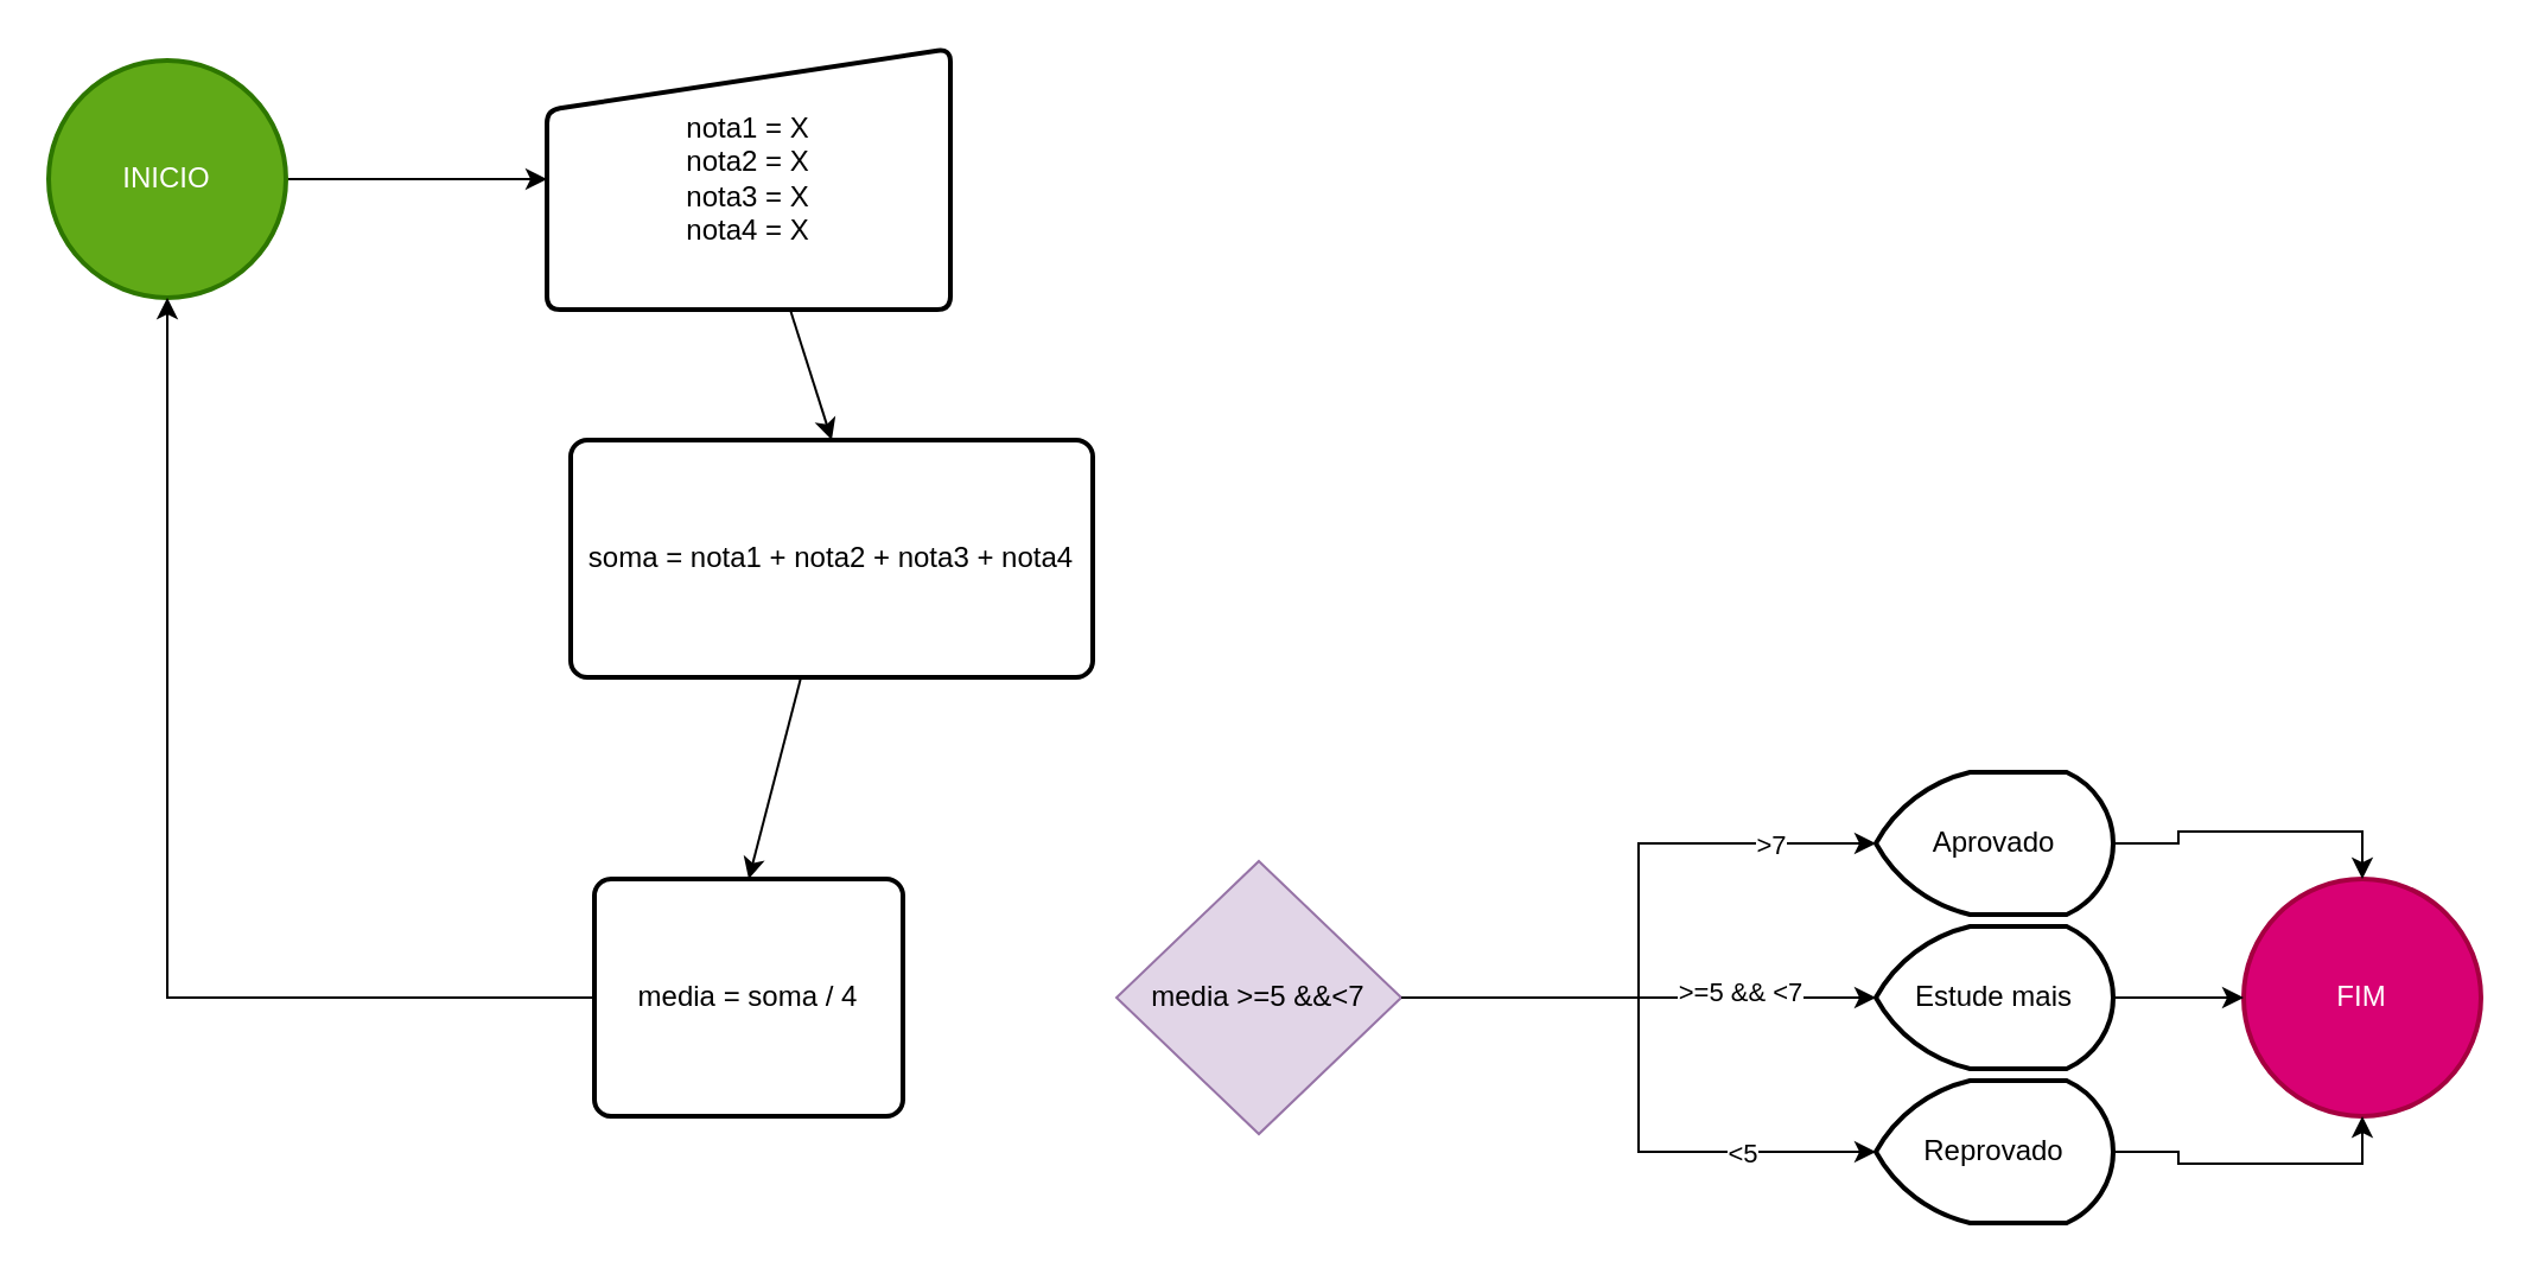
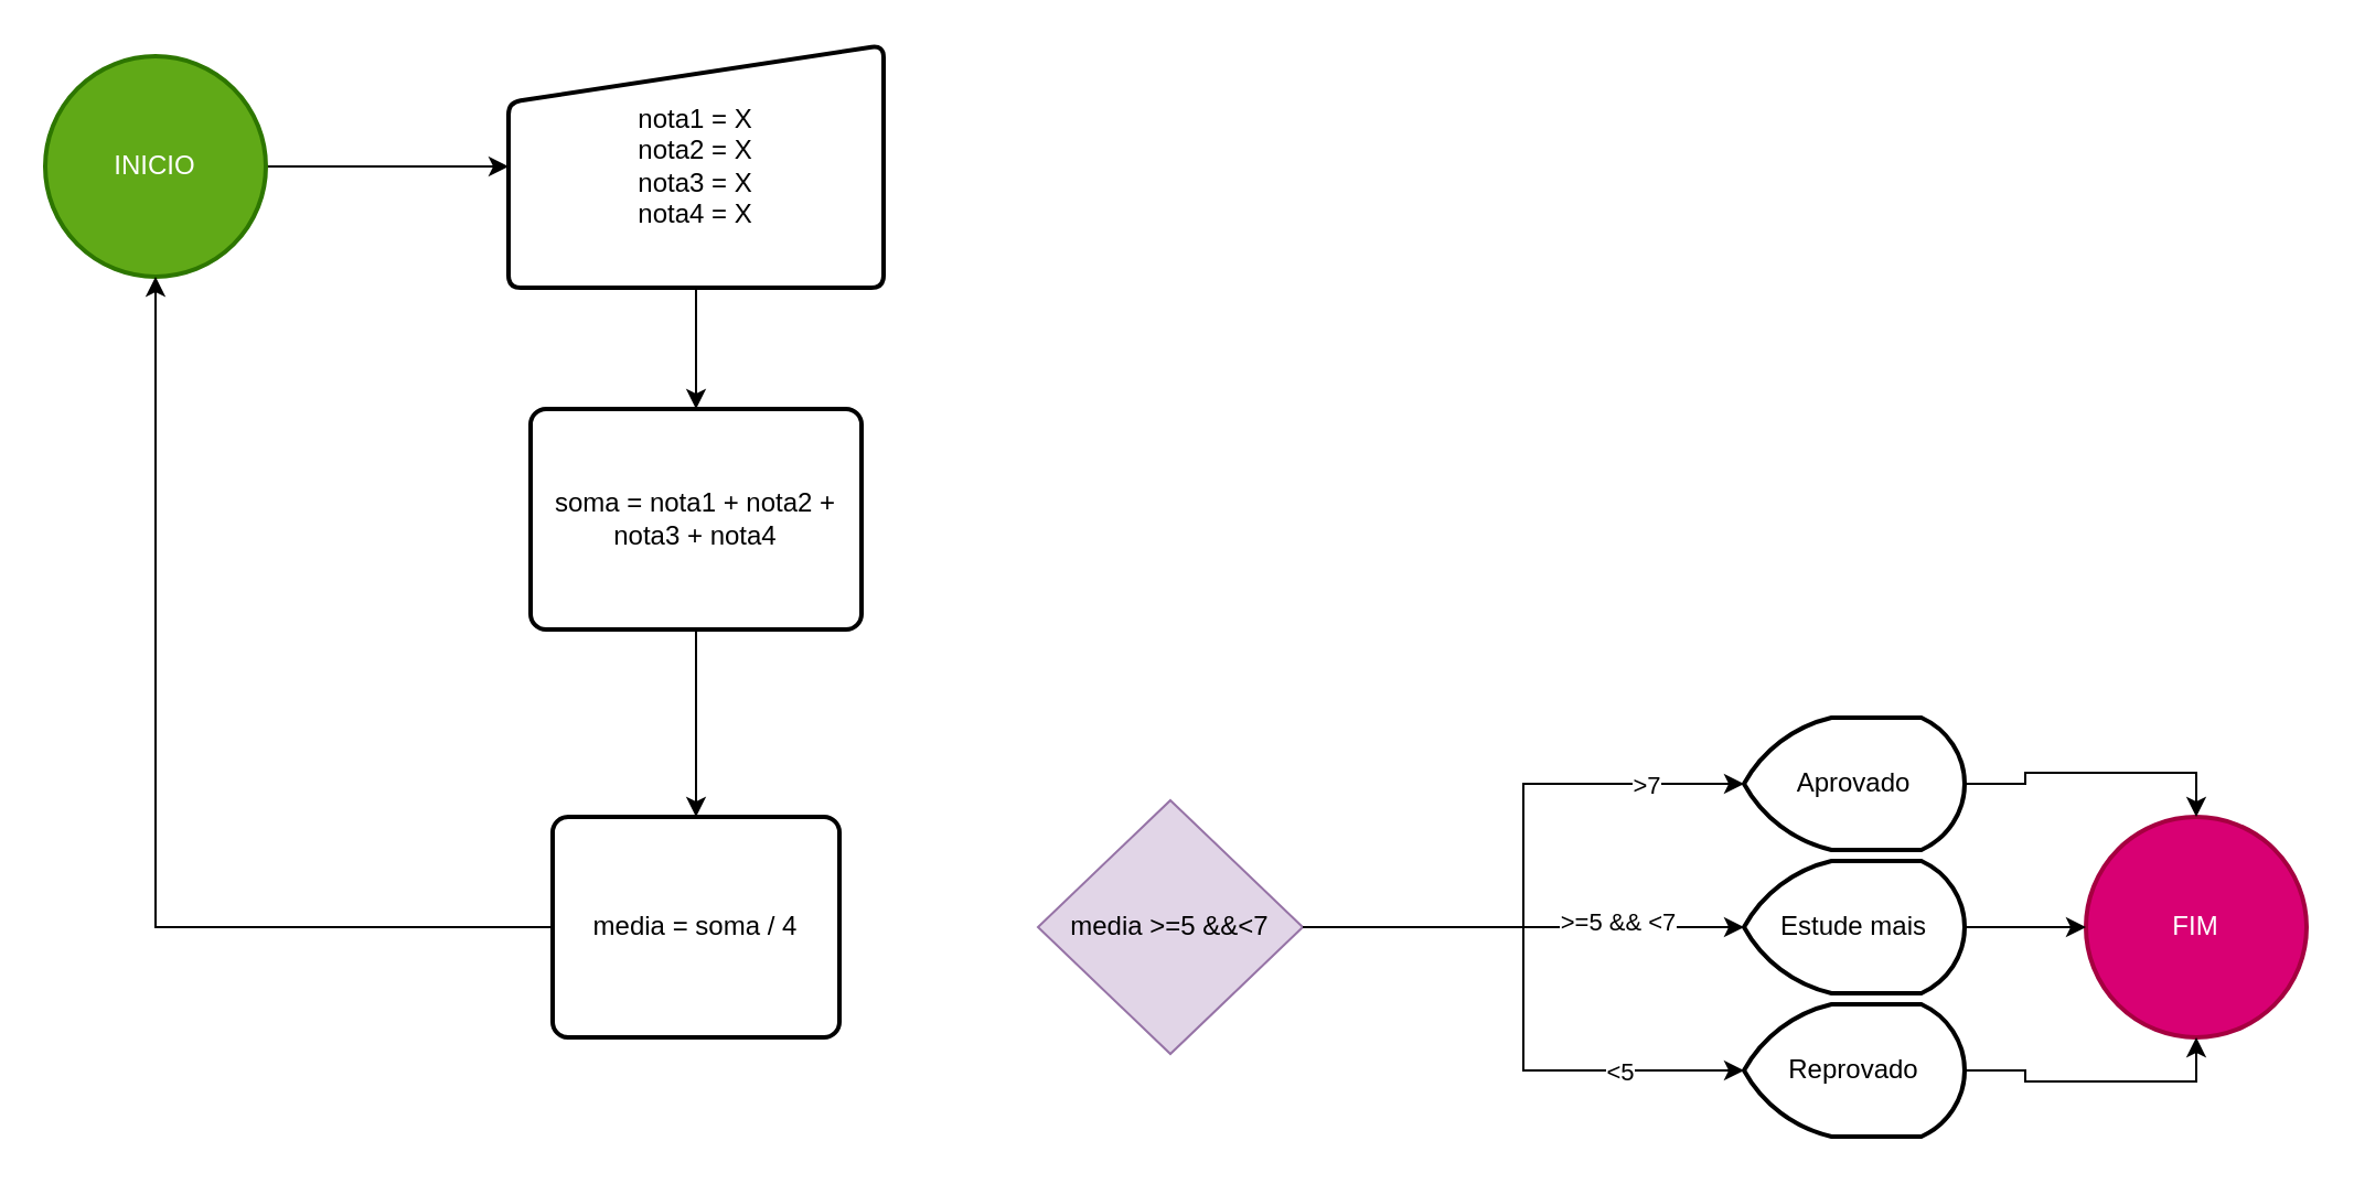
  <mxCell id="0" />
  <mxCell id="1" parent="0" />
  <mxCell id="2" style="edgeStyle=none;html=1;entryX=0;entryY=0.5;entryDx=0;entryDy=0;" parent="1" source="3" target="5" edge="1"><mxGeometry relative="1" as="geometry" /></mxCell>
  <mxCell id="3" value="INICIO" style="strokeWidth=2;html=1;shape=mxgraph.flowchart.start_2;whiteSpace=wrap;fillColor=#60a917;fontColor=#ffffff;strokeColor=#2D7600;" parent="1" vertex="1"><mxGeometry x="20" y="25" width="100" height="100" as="geometry" /></mxCell>
  <mxCell id="4" style="edgeStyle=none;html=1;entryX=0.5;entryY=0;entryDx=0;entryDy=0;" parent="1" source="5" target="7" edge="1"><mxGeometry relative="1" as="geometry" /></mxCell>
  <mxCell id="5" value="nota1 = X&lt;br&gt;nota2 = X&lt;br&gt;nota3 = X&lt;br&gt;nota4 = X" style="html=1;strokeWidth=2;shape=manualInput;whiteSpace=wrap;rounded=1;size=26;arcSize=11;" parent="1" vertex="1"><mxGeometry x="230" y="20" width="170" height="110" as="geometry" /></mxCell>
  <mxCell id="6" style="edgeStyle=none;html=1;entryX=0.5;entryY=0;entryDx=0;entryDy=0;" parent="1" source="7" target="9" edge="1"><mxGeometry relative="1" as="geometry" /></mxCell>
- <mxCell id="7" value="soma = nota1 + nota2 + nota3 + nota4" style="rounded=1;whiteSpace=wrap;html=1;absoluteArcSize=1;arcSize=14;strokeWidth=2;" parent="1" vertex="1"><mxGeometry x="240" y="185" width="220" height="100" as="geometry" /></mxCell>
+ <mxCell id="7" value="soma = nota1 + nota2 + nota3 + nota4" style="rounded=1;whiteSpace=wrap;html=1;absoluteArcSize=1;arcSize=14;strokeWidth=2;" parent="1" vertex="1"><mxGeometry x="240" y="185" width="150" height="100" as="geometry" /></mxCell>
  <mxCell id="8" style="edgeStyle=orthogonalEdgeStyle;rounded=0;orthogonalLoop=1;jettySize=auto;html=1;" parent="1" source="9" target="3" edge="1"><mxGeometry relative="1" as="geometry" /></mxCell>
  <mxCell id="9" value="media = soma / 4" style="rounded=1;whiteSpace=wrap;html=1;absoluteArcSize=1;arcSize=14;strokeWidth=2;" parent="1" vertex="1"><mxGeometry x="250" y="370" width="130" height="100" as="geometry" /></mxCell>
  <mxCell id="10" value="Reprovado" style="strokeWidth=2;html=1;shape=mxgraph.flowchart.display;whiteSpace=wrap;" parent="1" vertex="1"><mxGeometry x="790" y="455" width="100" height="60" as="geometry" /></mxCell>
  <mxCell id="11" value="FIM" style="strokeWidth=2;html=1;shape=mxgraph.flowchart.start_2;whiteSpace=wrap;fillColor=#d80073;strokeColor=#A50040;fontColor=#ffffff;" parent="1" vertex="1"><mxGeometry x="945" y="370" width="100" height="100" as="geometry" /></mxCell>
  <mxCell id="12" style="edgeStyle=orthogonalEdgeStyle;rounded=0;orthogonalLoop=1;jettySize=auto;html=1;" edge="1" parent="1" source="14" target="16"><mxGeometry relative="1" as="geometry" /></mxCell>
  <mxCell id="13" value="&amp;gt;7" style="edgeLabel;html=1;align=center;verticalAlign=middle;resizable=0;points=[];" vertex="1" connectable="0" parent="12"><mxGeometry x="0.661" y="-2" relative="1" as="geometry"><mxPoint y="-2" as="offset" /></mxGeometry></mxCell>
  <mxCell id="14" value="media &amp;gt;=5 &amp;amp;&amp;amp;&amp;lt;7" style="rhombus;whiteSpace=wrap;html=1;fillColor=#e1d5e7;strokeColor=#9673a6;" parent="1" vertex="1"><mxGeometry x="470" y="362.5" width="120" height="115" as="geometry" /></mxCell>
  <mxCell id="15" value="Estude mais" style="strokeWidth=2;html=1;shape=mxgraph.flowchart.display;whiteSpace=wrap;" parent="1" vertex="1"><mxGeometry x="790" y="390" width="100" height="60" as="geometry" /></mxCell>
  <mxCell id="16" value="Aprovado" style="strokeWidth=2;html=1;shape=mxgraph.flowchart.display;whiteSpace=wrap;" vertex="1" parent="1"><mxGeometry x="790" y="325" width="100" height="60" as="geometry" /></mxCell>
  <mxCell id="17" style="edgeStyle=orthogonalEdgeStyle;rounded=0;orthogonalLoop=1;jettySize=auto;html=1;entryX=0;entryY=0.5;entryDx=0;entryDy=0;entryPerimeter=0;" edge="1" parent="1" source="14" target="15"><mxGeometry relative="1" as="geometry" /></mxCell>
  <mxCell id="18" value="&amp;gt;=5 &amp;amp;&amp;amp; &amp;lt;7" style="edgeLabel;html=1;align=center;verticalAlign=middle;resizable=0;points=[];" vertex="1" connectable="0" parent="17"><mxGeometry x="0.421" y="3" relative="1" as="geometry"><mxPoint as="offset" /></mxGeometry></mxCell>
  <mxCell id="19" style="edgeStyle=orthogonalEdgeStyle;rounded=0;orthogonalLoop=1;jettySize=auto;html=1;entryX=0;entryY=0.5;entryDx=0;entryDy=0;entryPerimeter=0;" edge="1" parent="1" source="14" target="10"><mxGeometry relative="1" as="geometry" /></mxCell>
  <mxCell id="20" value="&amp;lt;5" style="edgeLabel;html=1;align=center;verticalAlign=middle;resizable=0;points=[];" vertex="1" connectable="0" parent="19"><mxGeometry x="0.573" relative="1" as="geometry"><mxPoint as="offset" /></mxGeometry></mxCell>
  <mxCell id="21" style="edgeStyle=orthogonalEdgeStyle;rounded=0;orthogonalLoop=1;jettySize=auto;html=1;entryX=0.5;entryY=1;entryDx=0;entryDy=0;entryPerimeter=0;" edge="1" parent="1" source="10" target="11"><mxGeometry relative="1" as="geometry" /></mxCell>
  <mxCell id="22" style="edgeStyle=orthogonalEdgeStyle;rounded=0;orthogonalLoop=1;jettySize=auto;html=1;entryX=0.5;entryY=0;entryDx=0;entryDy=0;entryPerimeter=0;" edge="1" parent="1" source="16" target="11"><mxGeometry relative="1" as="geometry" /></mxCell>
  <mxCell id="23" style="edgeStyle=orthogonalEdgeStyle;rounded=0;orthogonalLoop=1;jettySize=auto;html=1;entryX=0;entryY=0.5;entryDx=0;entryDy=0;entryPerimeter=0;" edge="1" parent="1" source="15" target="11"><mxGeometry relative="1" as="geometry" /></mxCell>
